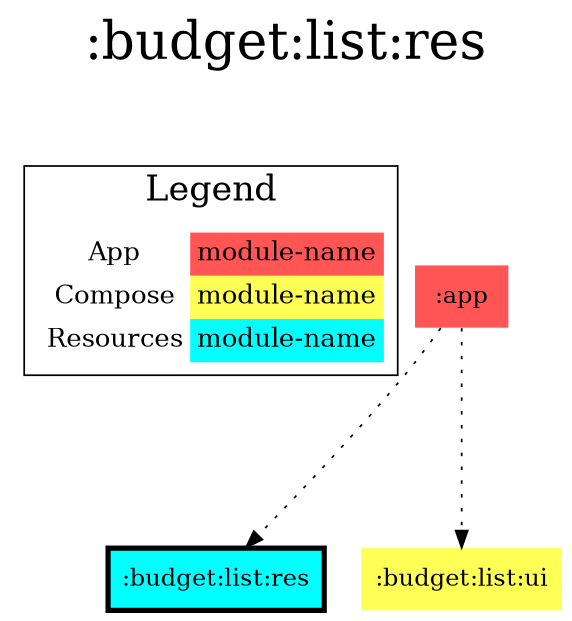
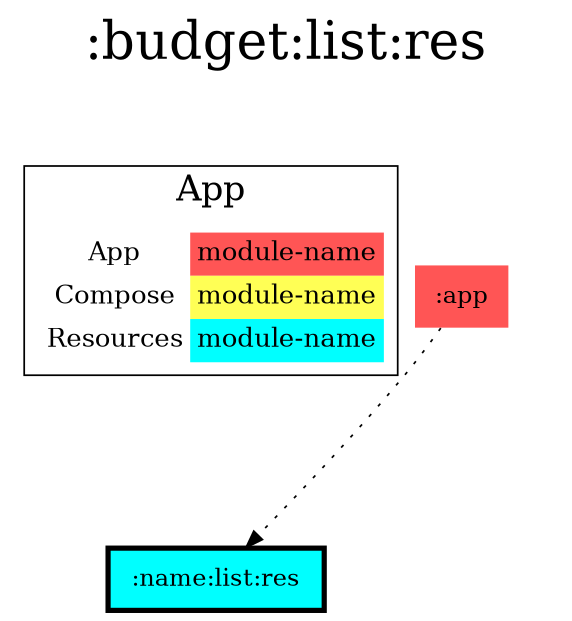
  digraph {
    fontsize=30
    label=":budget:list:res"
    labelloc=t
    rankdir=TB
    ranksep=1.5
    node [shape=none style=filled]
    edge [dir=forward style=dotted]
-   ":budget:list:res" [color=black fillcolor="#00FFFF" penwidth=3 shape=box]
+   ":budget:list:res" [color=black fillcolor="#00FFFF" penwidth=3 shape=box label=":name:list:res"]
    n2 [fillcolor="#FFFFFF" fontsize=15 label=< <TABLE BORDER="0" CELLBORDER="0" CELLSPACING="0" CELLPADDING="4"> <TR><TD>App</TD><TD BGCOLOR="#FF5555">module-name</TD></TR> <TR><TD>Compose</TD><TD BGCOLOR="#FFFF55">module-name</TD></TR> <TR><TD>Resources</TD><TD BGCOLOR="#00FFFF">module-name</TD></TR> </TABLE> > margin=0]
    ":app" [fillcolor="#FF5555"]
-   ":budget:list:ui" [fillcolor="#FFFF55"]
    subgraph sub_1 {
      rank=same
      ":budget:list:res"
    }
    subgraph cluster_2 {
      fontsize=20
-     label=Legend
+     label=App
      n2
    }
    n2 -> ":budget:list:res" [style=invis]
    ":app" -> ":budget:list:res"
-   ":app" -> ":budget:list:ui"
  }
